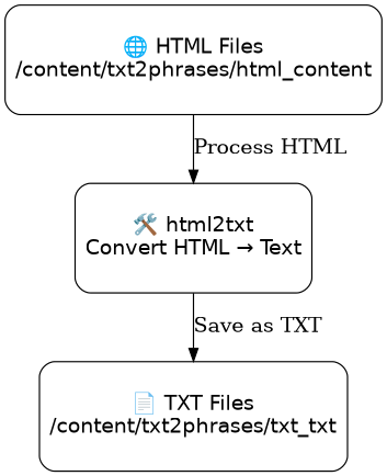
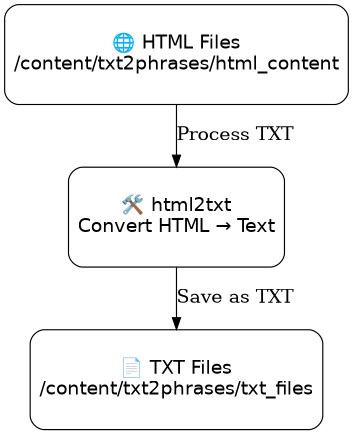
  digraph {
    bgcolor=white
    rankdir=TB
    node [fontname=Helvetica fontsize=16 shape=rectangle style=rounded]
    edge [fontsize=16]
    n1 [height=1.2 label="🌐 HTML Files\n/content/txt2phrases/html_content" width=2.5]
    n2 [height=1.2 label="🛠️ html2txt\nConvert HTML → Text" width=2.5]
-   n3 [height=1.2 label="📄 TXT Files\n/content/txt2phrases/txt_txt" width=2.5]
-   n1 -> n2 [label="Process HTML"]
+   n3 [height=1.2 label="📄 TXT Files\n/content/txt2phrases/txt_files" width=2.5]
+   n1 -> n2 [label="Process TXT"]
    n2 -> n3 [label="Save as TXT"]
  }
